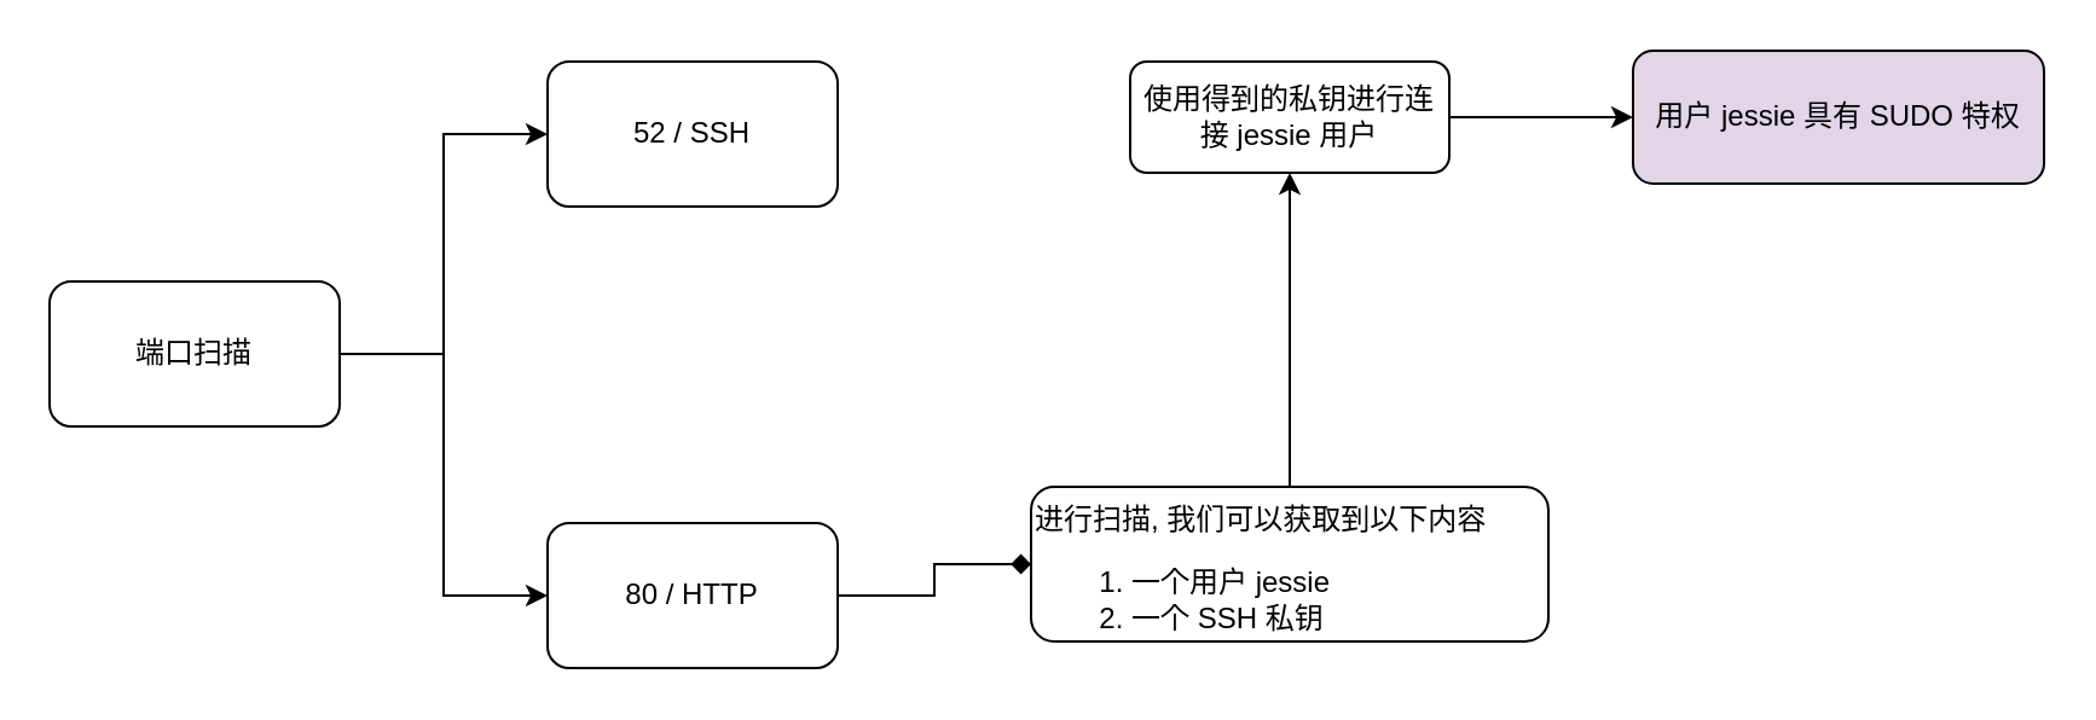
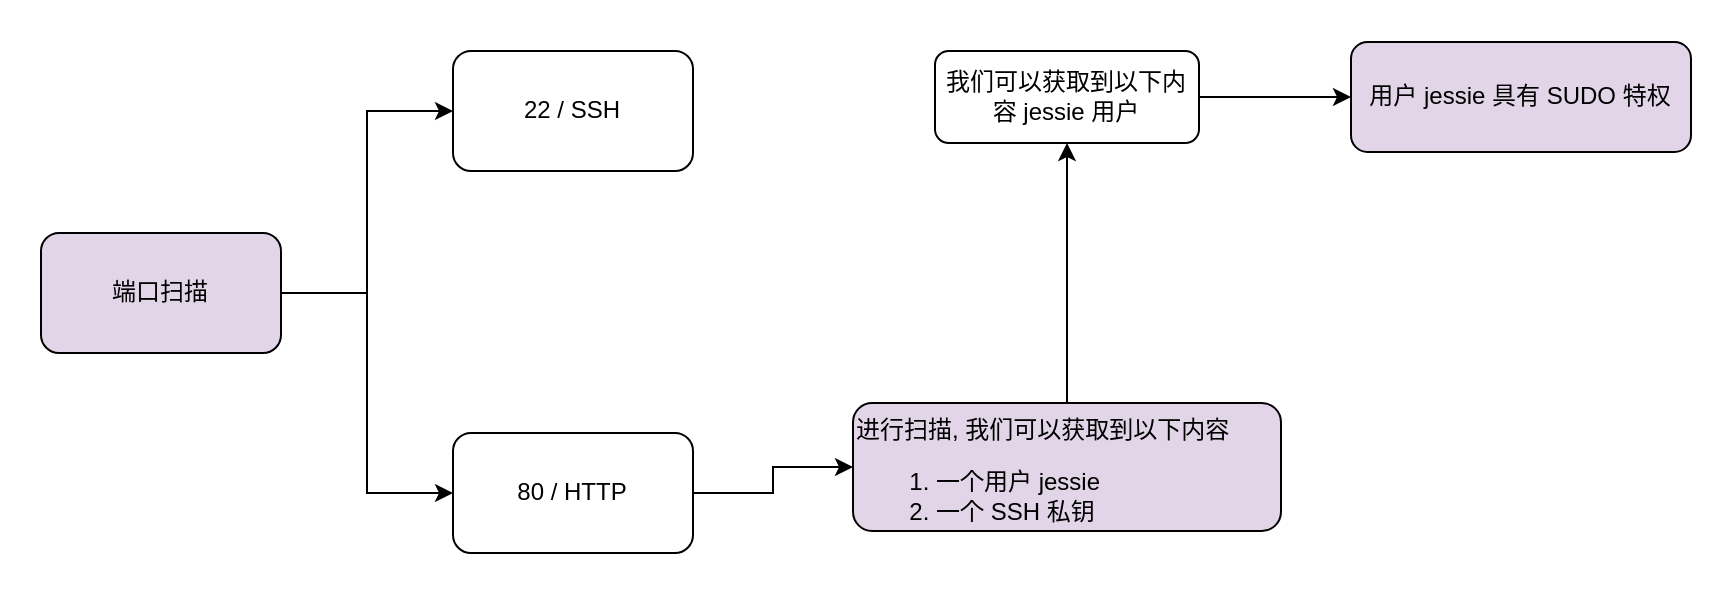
  <mxCell id="0" />
  <mxCell id="1" parent="0" />
  <mxCell id="2" value="" style="edgeStyle=orthogonalEdgeStyle;rounded=0;orthogonalLoop=1;jettySize=auto;html=1;entryX=0;entryY=0.5;entryDx=0;entryDy=0;" edge="1" parent="1" source="4" target="5"><mxGeometry relative="1" as="geometry" /></mxCell>
  <mxCell id="3" style="edgeStyle=orthogonalEdgeStyle;rounded=0;orthogonalLoop=1;jettySize=auto;html=1;entryX=0;entryY=0.5;entryDx=0;entryDy=0;" edge="1" parent="1" source="4" target="7"><mxGeometry relative="1" as="geometry" /></mxCell>
- <mxCell id="4" value="端口扫描" style="rounded=1;whiteSpace=wrap;html=1;" vertex="1" parent="1"><mxGeometry x="20" y="116" width="120" height="60" as="geometry" /></mxCell>
- <mxCell id="5" value="52 / SSH" style="whiteSpace=wrap;html=1;rounded=1;" vertex="1" parent="1"><mxGeometry x="226" y="25" width="120" height="60" as="geometry" /></mxCell>
- <mxCell id="6" value="" style="edgeStyle=orthogonalEdgeStyle;rounded=0;orthogonalLoop=1;jettySize=auto;html=1;endArrow=diamond;" edge="1" parent="1" source="7" target="9"><mxGeometry relative="1" as="geometry" /></mxCell>
+ <mxCell id="4" value="端口扫描" style="rounded=1;whiteSpace=wrap;html=1;fillColor=#e1d5e7;" vertex="1" parent="1"><mxGeometry x="20" y="116" width="120" height="60" as="geometry" /></mxCell>
+ <mxCell id="5" value="22 / SSH" style="whiteSpace=wrap;html=1;rounded=1;" vertex="1" parent="1"><mxGeometry x="226" y="25" width="120" height="60" as="geometry" /></mxCell>
+ <mxCell id="6" value="" style="edgeStyle=orthogonalEdgeStyle;rounded=0;orthogonalLoop=1;jettySize=auto;html=1;" edge="1" parent="1" source="7" target="9"><mxGeometry relative="1" as="geometry" /></mxCell>
  <mxCell id="7" value="80 / HTTP" style="whiteSpace=wrap;html=1;rounded=1;" vertex="1" parent="1"><mxGeometry x="226" y="216" width="120" height="60" as="geometry" /></mxCell>
  <mxCell id="8" value="" style="edgeStyle=orthogonalEdgeStyle;rounded=0;orthogonalLoop=1;jettySize=auto;html=1;" edge="1" parent="1" source="9" target="11"><mxGeometry relative="1" as="geometry" /></mxCell>
- <mxCell id="9" value="进行扫描, 我们可以获取到以下内容&lt;br&gt;&lt;ol&gt;&lt;li&gt;一个用户 jessie&lt;/li&gt;&lt;li&gt;一个 SSH 私钥&lt;/li&gt;&lt;/ol&gt;" style="whiteSpace=wrap;html=1;rounded=1;align=left;verticalAlign=top;" vertex="1" parent="1"><mxGeometry x="426" y="201" width="214" height="64" as="geometry" /></mxCell>
+ <mxCell id="9" value="进行扫描, 我们可以获取到以下内容&lt;br&gt;&lt;ol&gt;&lt;li&gt;一个用户 jessie&lt;/li&gt;&lt;li&gt;一个 SSH 私钥&lt;/li&gt;&lt;/ol&gt;" style="whiteSpace=wrap;html=1;rounded=1;align=left;verticalAlign=top;fillColor=#e1d5e7;" vertex="1" parent="1"><mxGeometry x="426" y="201" width="214" height="64" as="geometry" /></mxCell>
  <mxCell id="10" value="" style="edgeStyle=orthogonalEdgeStyle;rounded=0;orthogonalLoop=1;jettySize=auto;html=1;" edge="1" parent="1" source="11" target="12"><mxGeometry relative="1" as="geometry" /></mxCell>
- <mxCell id="11" value="使用得到的私钥进行连接 jessie 用户" style="whiteSpace=wrap;html=1;align=center;verticalAlign=middle;rounded=1;" vertex="1" parent="1"><mxGeometry x="467" y="25" width="132" height="46" as="geometry" /></mxCell>
+ <mxCell id="11" value="我们可以获取到以下内容 jessie 用户" style="whiteSpace=wrap;html=1;align=center;verticalAlign=middle;rounded=1;" vertex="1" parent="1"><mxGeometry x="467" y="25" width="132" height="46" as="geometry" /></mxCell>
  <mxCell id="12" value="用户 jessie 具有 SUDO 特权" style="whiteSpace=wrap;html=1;rounded=1;fillColor=#e1d5e7;" vertex="1" parent="1"><mxGeometry x="675" y="20.5" width="170" height="55" as="geometry" /></mxCell>
